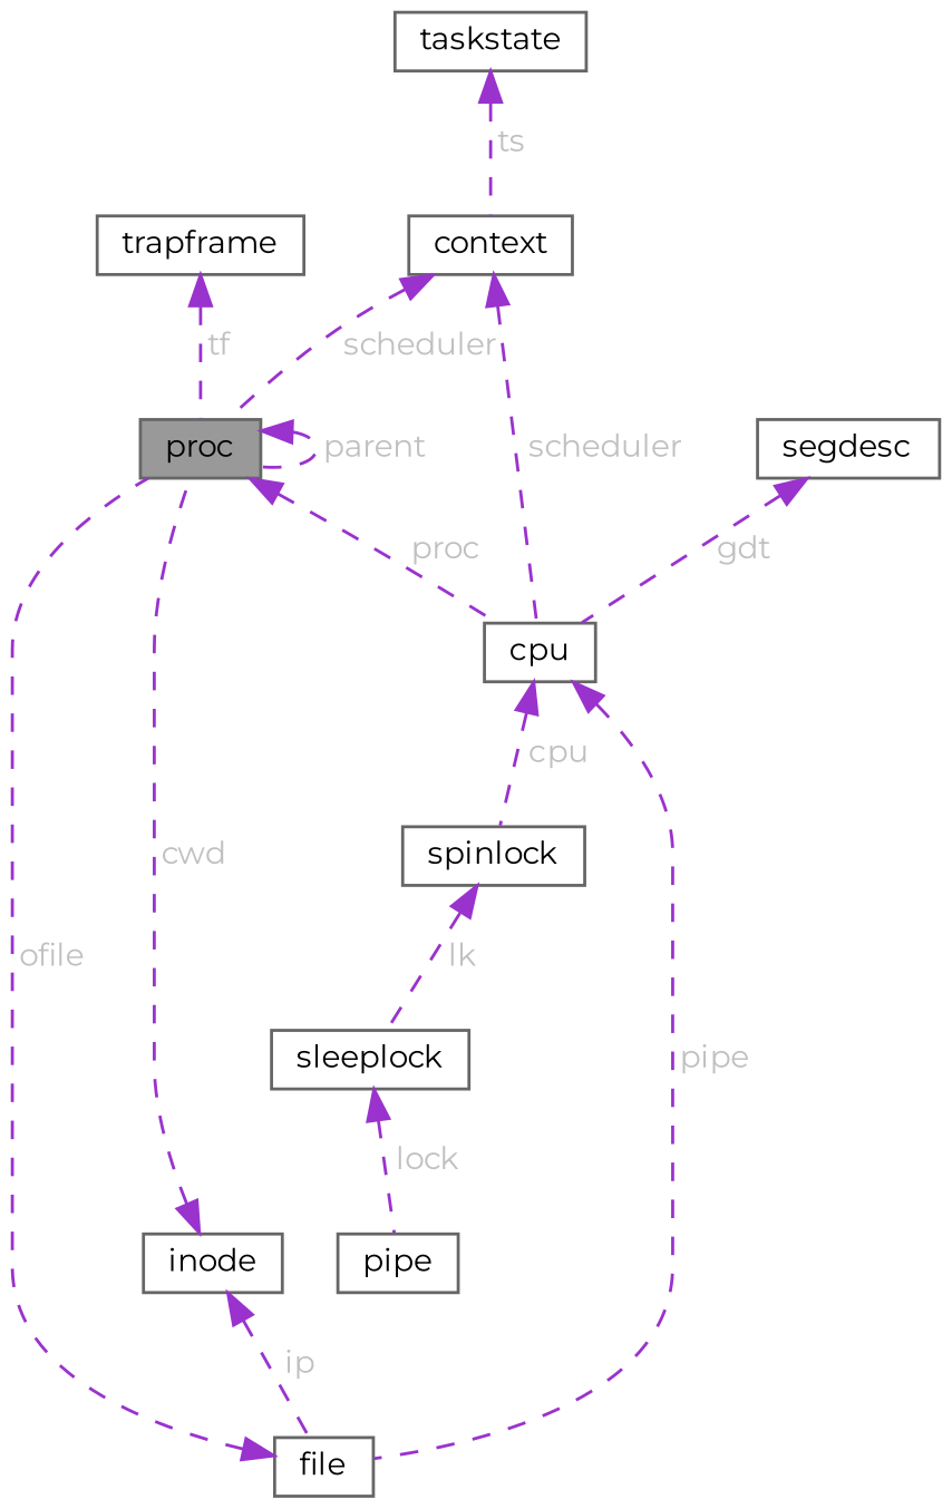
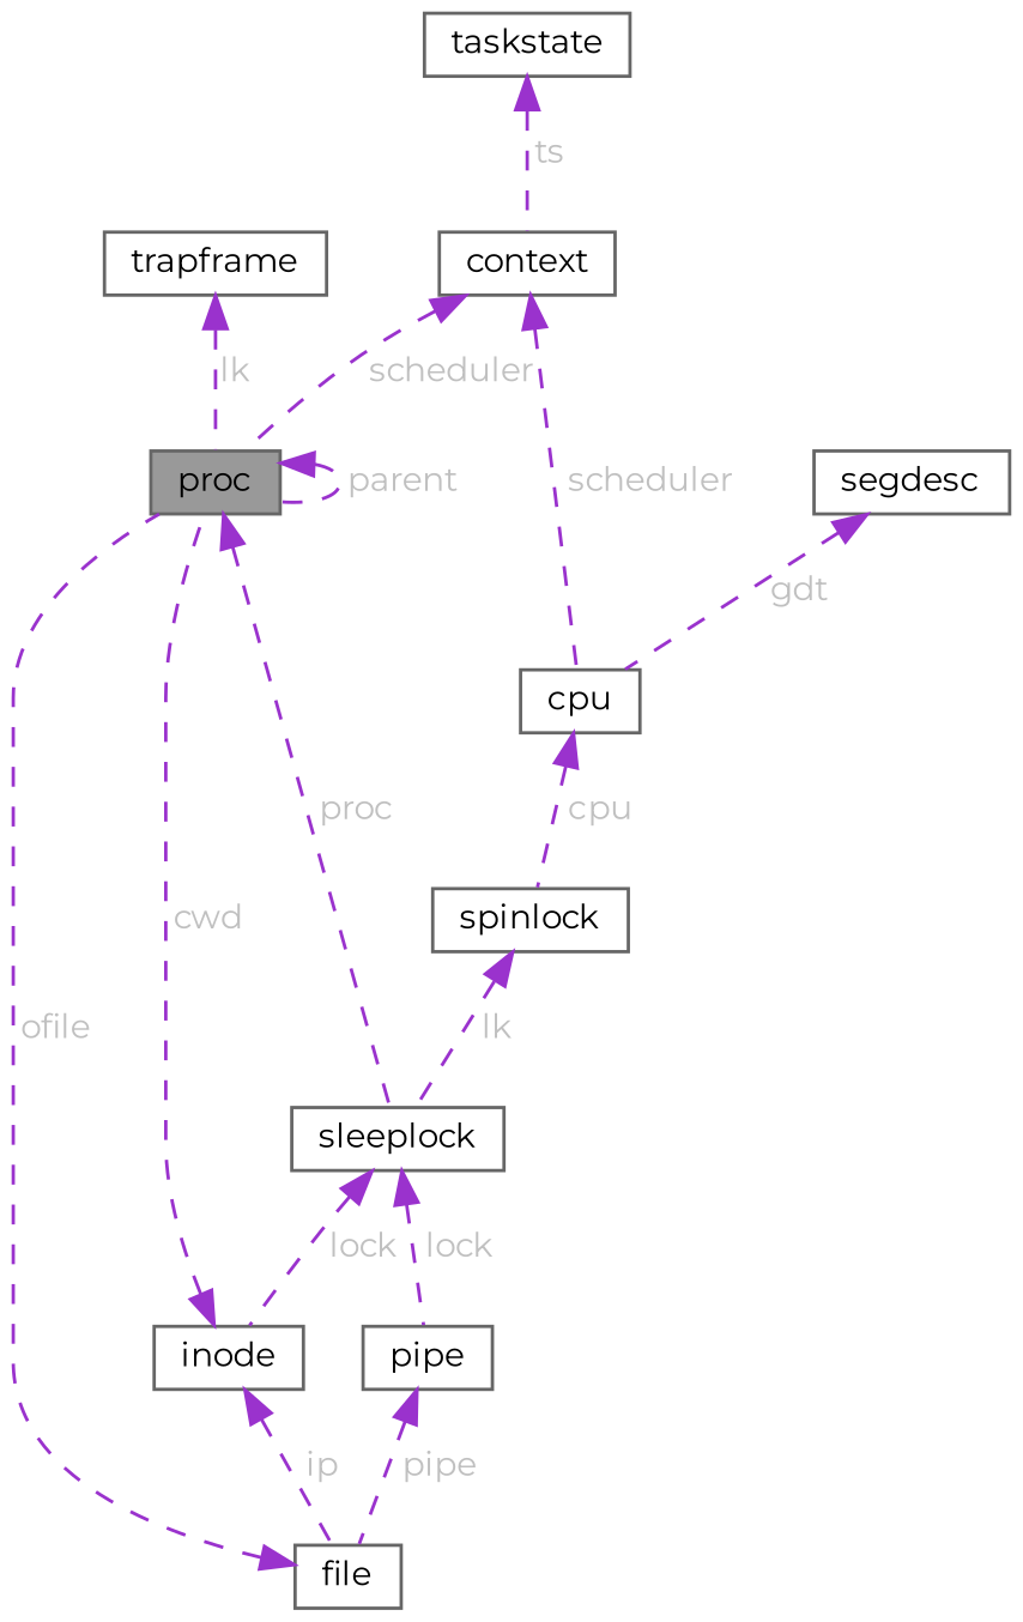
  digraph {
    fontname=Montserrat
    node [color=gray40 fillcolor=white fontname=Montserrat fontsize=10 shape=box style=filled]
    edge [color=darkorchid3 dir=back fontcolor=grey fontname=Montserrat fontsize=10 labelfontname=Helvetica labelfontsize=10 style=dashed]
    n1 [fillcolor=grey60 fontcolor=black height=0.2 label=proc width=0.4]
    n2 [height=0.2 label=cpu width=0.4]
    n3 [height=0.2 label=spinlock width=0.4]
    n4 [height=0.2 label=trapframe width=0.4]
    n5 [height=0.2 label=context width=0.4]
    n6 [height=0.2 label=file width=0.4]
    n7 [height=0.2 label=pipe width=0.4]
    n8 [height=0.2 label=sleeplock width=0.4]
    n9 [height=0.2 label=inode width=0.4]
    n10 [height=0.2 label=taskstate width=0.4]
    n11 [height=0.2 label=segdesc width=0.4]
    n1 -> n1 [label=" parent"]
-   n1 -> n2 [label=" proc"]
+   n1 -> n8 [label=" proc"]
    n2 -> n3 [label=" cpu"]
    n3 -> n8 [label=" lk"]
-   n4 -> n1 [label=" tf"]
+   n4 -> n1 [label=" lk"]
    n5 -> n1 [label=" scheduler"]
    n5 -> n2 [label=" scheduler"]
    n6 -> n1 [label=" ofile"]
-   n2 -> n6 [label=" pipe"]
+   n7 -> n6 [label=" pipe"]
    n8 -> n7 [label=" lock"]
+   n8 -> n9 [label=" lock"]
    n9 -> n1 [label=" cwd"]
    n9 -> n6 [label=" ip"]
    n10 -> n5 [label=" ts"]
    n11 -> n2 [label=" gdt"]
  }
